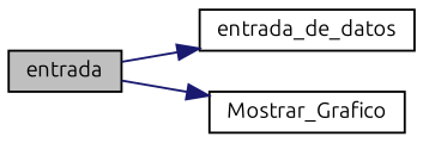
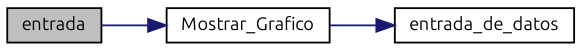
  digraph {
    fontname=Ubuntu
    rankdir=LR
    node [color=black fillcolor=white fontname=Ubuntu fontsize=10 shape=record style=filled]
    edge [color=midnightblue fontname=Ubuntu fontsize=10 labelfontname=Helvetica labelfontsize=10 style=solid]
    n1 [fillcolor=grey75 fontcolor=black height=0.2 label=entrada width=0.4]
    n2 [height=0.2 label=entrada_de_datos width=0.4]
    n3 [height=0.2 label=Mostrar_Grafico width=0.4]
-   n1 -> n2
+   n3 -> n2
    n1 -> n3
  }
